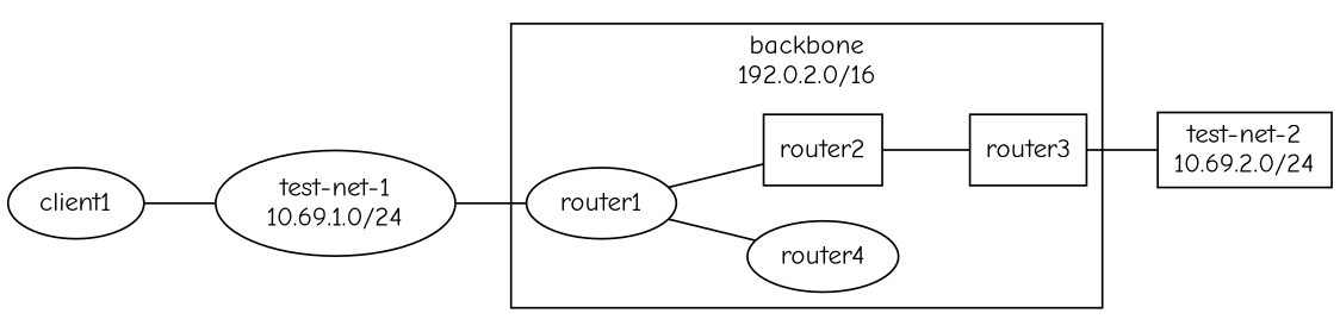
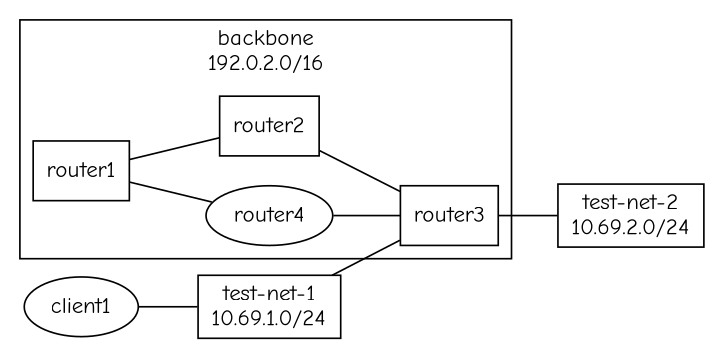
  graph {
    fontname="Comic Neue"
    rankdir=LR
    node [fontname="Comic Neue"]
    edge [fontname="Comic Neue"]
-   router1
+   router1 [shape=box]
    router4
    router2 [shape=box]
    router3 [shape=box]
    "test-net-2\n10.69.2.0/24" [shape=rect]
-   "test-net-1\n10.69.1.0/24" [shape=ellipse]
+   "test-net-1\n10.69.1.0/24" [shape=rect]
    client1
    subgraph cluster_1 {
      label="backbone\n192.0.2.0/16"
      router1
      router4
      router2
      router3
    }
    router1 -- router4
    router1 -- router2
+   router4 -- router3
    router2 -- router3
    router3 -- "test-net-2\n10.69.2.0/24"
-   "test-net-1\n10.69.1.0/24" -- router1
+   "test-net-1\n10.69.1.0/24" -- router3
    client1 -- "test-net-1\n10.69.1.0/24"
  }
